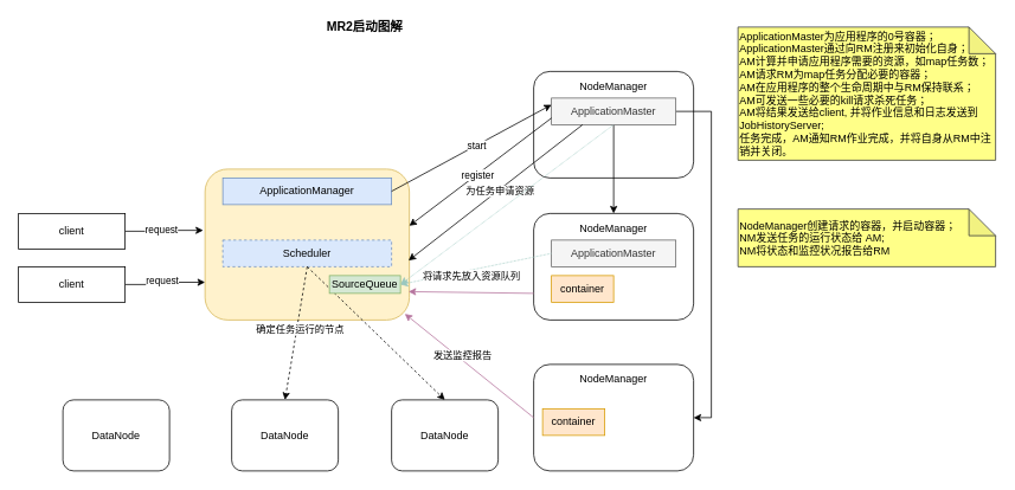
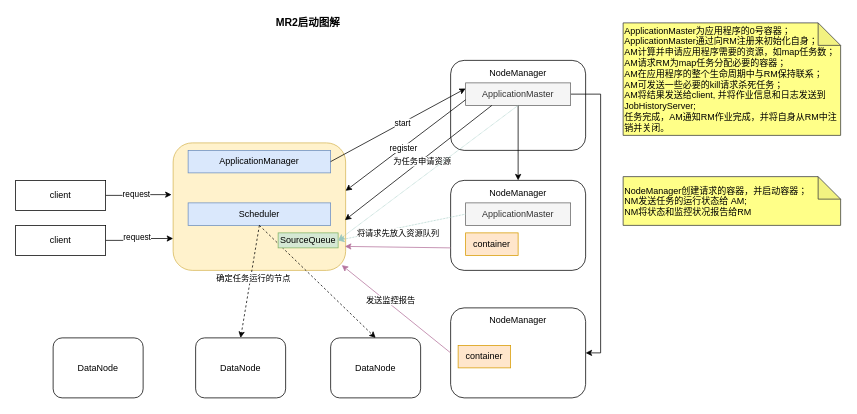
  <mxCell id="0" />
  <mxCell id="1" parent="0" />
  <mxCell id="2" style="edgeStyle=orthogonalEdgeStyle;rounded=0;orthogonalLoop=1;jettySize=auto;html=1;entryX=-0.009;entryY=0.406;entryDx=0;entryDy=0;entryPerimeter=0;" edge="1" parent="1" source="4" target="5"><mxGeometry relative="1" as="geometry" /></mxCell>
  <mxCell id="3" value="request" style="edgeLabel;html=1;align=center;verticalAlign=middle;resizable=0;points=[];" vertex="1" connectable="0" parent="2"><mxGeometry x="-0.098" y="3" relative="1" as="geometry"><mxPoint as="offset" /></mxGeometry></mxCell>
  <mxCell id="4" value="client" style="rounded=0;whiteSpace=wrap;html=1;" vertex="1" parent="1"><mxGeometry x="20" y="240" width="120" height="40" as="geometry" /></mxCell>
  <mxCell id="5" value="ResourceManager&lt;br&gt;&lt;br&gt;&lt;br&gt;&lt;br&gt;&lt;br&gt;&lt;br&gt;&lt;br&gt;&lt;br&gt;&lt;br&gt;&lt;br&gt;" style="rounded=1;whiteSpace=wrap;html=1;align=center;fillColor=#fff2cc;strokeColor=#d6b656;" vertex="1" parent="1"><mxGeometry x="230" y="190" width="230" height="170" as="geometry" /></mxCell>
  <mxCell id="6" style="edgeStyle=orthogonalEdgeStyle;rounded=0;orthogonalLoop=1;jettySize=auto;html=1;entryX=0;entryY=0.75;entryDx=0;entryDy=0;" edge="1" parent="1" source="8" target="5"><mxGeometry relative="1" as="geometry" /></mxCell>
  <mxCell id="7" value="request" style="edgeLabel;html=1;align=center;verticalAlign=middle;resizable=0;points=[];" vertex="1" connectable="0" parent="6"><mxGeometry x="-0.178" y="4" relative="1" as="geometry"><mxPoint x="3" y="-1" as="offset" /></mxGeometry></mxCell>
  <mxCell id="8" value="client" style="rounded=0;whiteSpace=wrap;html=1;" vertex="1" parent="1"><mxGeometry x="20" y="300" width="120" height="40" as="geometry" /></mxCell>
  <mxCell id="9" value="ApplicationManager" style="rounded=0;whiteSpace=wrap;html=1;fillColor=#dae8fc;strokeColor=#6c8ebf;" vertex="1" parent="1"><mxGeometry x="250" y="200" width="190" height="30" as="geometry" /></mxCell>
- <mxCell id="10" value="Scheduler" style="rounded=0;whiteSpace=wrap;html=1;fillColor=#dae8fc;strokeColor=#6c8ebf;dashed=1;" vertex="1" parent="1"><mxGeometry x="250" y="270" width="190" height="30" as="geometry" /></mxCell>
+ <mxCell id="10" value="Scheduler" style="rounded=0;whiteSpace=wrap;html=1;fillColor=#dae8fc;strokeColor=#6c8ebf;" vertex="1" parent="1"><mxGeometry x="250" y="270" width="190" height="30" as="geometry" /></mxCell>
  <mxCell id="11" value="NodeManager&lt;br&gt;&lt;br&gt;&lt;br&gt;&lt;br&gt;&lt;br&gt;&lt;br&gt;&lt;br&gt;" style="rounded=1;whiteSpace=wrap;html=1;" vertex="1" parent="1"><mxGeometry x="600" y="80" width="180" height="120" as="geometry" /></mxCell>
  <mxCell id="12" value="NodeManager&lt;br&gt;&lt;br&gt;&lt;br&gt;&lt;br&gt;&lt;br&gt;&lt;br&gt;&lt;br&gt;" style="rounded=1;whiteSpace=wrap;html=1;" vertex="1" parent="1"><mxGeometry x="600" y="240" width="180" height="120" as="geometry" /></mxCell>
  <mxCell id="13" value="NodeManager&lt;br&gt;&lt;br&gt;&lt;br&gt;&lt;br&gt;&lt;br&gt;&lt;br&gt;&lt;br&gt;" style="rounded=1;whiteSpace=wrap;html=1;" vertex="1" parent="1"><mxGeometry x="600" y="410" width="180" height="120" as="geometry" /></mxCell>
  <mxCell id="14" style="edgeStyle=orthogonalEdgeStyle;rounded=0;orthogonalLoop=1;jettySize=auto;html=1;entryX=0.5;entryY=0;entryDx=0;entryDy=0;" edge="1" parent="1" source="16" target="12"><mxGeometry relative="1" as="geometry" /></mxCell>
  <mxCell id="15" style="edgeStyle=orthogonalEdgeStyle;rounded=0;orthogonalLoop=1;jettySize=auto;html=1;entryX=1;entryY=0.5;entryDx=0;entryDy=0;strokeColor=#000000;" edge="1" parent="1" source="16" target="13"><mxGeometry relative="1" as="geometry"><Array as="points"><mxPoint x="800" y="125" /><mxPoint x="800" y="470" /></Array></mxGeometry></mxCell>
  <mxCell id="16" value="ApplicationMaster" style="rounded=0;whiteSpace=wrap;html=1;fillColor=#f5f5f5;strokeColor=#666666;fontColor=#333333;" vertex="1" parent="1"><mxGeometry x="620" y="110" width="140" height="30" as="geometry" /></mxCell>
  <mxCell id="17" value="" style="endArrow=classic;html=1;entryX=0;entryY=0.25;entryDx=0;entryDy=0;exitX=1;exitY=0.5;exitDx=0;exitDy=0;" edge="1" parent="1" source="9" target="16"><mxGeometry width="50" height="50" relative="1" as="geometry"><mxPoint x="460" y="160" as="sourcePoint" /><mxPoint x="510" y="110" as="targetPoint" /></mxGeometry></mxCell>
  <mxCell id="18" value="start" style="edgeLabel;html=1;align=center;verticalAlign=middle;resizable=0;points=[];" vertex="1" connectable="0" parent="17"><mxGeometry x="0.065" relative="1" as="geometry"><mxPoint as="offset" /></mxGeometry></mxCell>
  <mxCell id="19" value="" style="endArrow=classic;html=1;exitX=0;exitY=0.75;exitDx=0;exitDy=0;entryX=1;entryY=0.376;entryDx=0;entryDy=0;entryPerimeter=0;" edge="1" parent="1" source="16" target="5"><mxGeometry width="50" height="50" relative="1" as="geometry"><mxPoint x="450" y="180" as="sourcePoint" /><mxPoint x="460" y="259" as="targetPoint" /></mxGeometry></mxCell>
  <mxCell id="20" value="register" style="edgeLabel;html=1;align=center;verticalAlign=middle;resizable=0;points=[];" vertex="1" connectable="0" parent="19"><mxGeometry x="0.049" y="1" relative="1" as="geometry"><mxPoint as="offset" /></mxGeometry></mxCell>
  <mxCell id="21" value="&lt;font style=&quot;font-size: 14px&quot;&gt;&lt;b&gt;MR2启动图解&lt;/b&gt;&lt;/font&gt;" style="text;html=1;strokeColor=none;fillColor=none;align=center;verticalAlign=middle;whiteSpace=wrap;rounded=0;" vertex="1" parent="1"><mxGeometry x="350" y="20" width="120" height="20" as="geometry" /></mxCell>
  <mxCell id="22" value="" style="endArrow=classic;html=1;exitX=0.25;exitY=1;exitDx=0;exitDy=0;entryX=0.996;entryY=0.606;entryDx=0;entryDy=0;entryPerimeter=0;" edge="1" parent="1" source="16" target="5"><mxGeometry width="50" height="50" relative="1" as="geometry"><mxPoint x="590" y="200" as="sourcePoint" /><mxPoint x="570" y="255" as="targetPoint" /></mxGeometry></mxCell>
  <mxCell id="23" value="为任务申请资源" style="edgeLabel;html=1;align=center;verticalAlign=middle;resizable=0;points=[];" vertex="1" connectable="0" parent="22"><mxGeometry x="-0.039" relative="1" as="geometry"><mxPoint y="1" as="offset" /></mxGeometry></mxCell>
  <mxCell id="24" value="" style="endArrow=classic;html=1;entryX=0.5;entryY=0;entryDx=0;entryDy=0;exitX=0.5;exitY=1;exitDx=0;exitDy=0;dashed=1;" edge="1" parent="1" source="10" target="28"><mxGeometry width="50" height="50" relative="1" as="geometry"><mxPoint x="410" y="440" as="sourcePoint" /><mxPoint x="460" y="390" as="targetPoint" /></mxGeometry></mxCell>
  <mxCell id="25" value="" style="endArrow=classic;html=1;entryX=0.5;entryY=0;entryDx=0;entryDy=0;exitX=0.5;exitY=1;exitDx=0;exitDy=0;dashed=1;" edge="1" parent="1" source="10" target="27"><mxGeometry width="50" height="50" relative="1" as="geometry"><mxPoint x="410" y="430" as="sourcePoint" /><mxPoint x="460" y="380" as="targetPoint" /></mxGeometry></mxCell>
  <mxCell id="26" value="确定任务运行的节点" style="edgeLabel;html=1;align=center;verticalAlign=middle;resizable=0;points=[];" vertex="1" connectable="0" parent="25"><mxGeometry x="-0.299" relative="1" as="geometry"><mxPoint y="17.9" as="offset" /></mxGeometry></mxCell>
  <mxCell id="27" value="DataNode" style="rounded=1;whiteSpace=wrap;html=1;" vertex="1" parent="1"><mxGeometry x="260" y="450" width="120" height="80" as="geometry" /></mxCell>
  <mxCell id="28" value="&lt;span&gt;DataNode&lt;/span&gt;" style="rounded=1;whiteSpace=wrap;html=1;" vertex="1" parent="1"><mxGeometry x="440" y="450" width="120" height="80" as="geometry" /></mxCell>
  <mxCell id="29" value="&lt;span&gt;DataNode&lt;/span&gt;" style="rounded=1;whiteSpace=wrap;html=1;" vertex="1" parent="1"><mxGeometry x="70" y="450" width="120" height="80" as="geometry" /></mxCell>
  <mxCell id="30" value="SourceQueue" style="rounded=0;whiteSpace=wrap;html=1;fillColor=#d5e8d4;strokeColor=#82b366;" vertex="1" parent="1"><mxGeometry x="370" y="310" width="80" height="20" as="geometry" /></mxCell>
  <mxCell id="31" value="ApplicationMaster" style="rounded=0;whiteSpace=wrap;html=1;fillColor=#f5f5f5;strokeColor=#666666;fontColor=#333333;" vertex="1" parent="1"><mxGeometry x="620" y="270" width="140" height="30" as="geometry" /></mxCell>
  <mxCell id="32" value="" style="endArrow=classic;html=1;dashed=1;entryX=1;entryY=0.5;entryDx=0;entryDy=0;exitX=0;exitY=0.5;exitDx=0;exitDy=0;dashPattern=1 1;strokeColor=#9AC7BF;" edge="1" parent="1" source="31" target="30"><mxGeometry width="50" height="50" relative="1" as="geometry"><mxPoint x="510" y="390" as="sourcePoint" /><mxPoint x="560" y="340" as="targetPoint" /></mxGeometry></mxCell>
  <mxCell id="33" value="将请求先放入资源队列" style="edgeLabel;html=1;align=center;verticalAlign=middle;resizable=0;points=[];" vertex="1" connectable="0" parent="32"><mxGeometry x="0.04" y="-1" relative="1" as="geometry"><mxPoint x="-1.65" y="7.83" as="offset" /></mxGeometry></mxCell>
  <mxCell id="34" value="" style="endArrow=classic;html=1;dashed=1;exitX=0.5;exitY=1;exitDx=0;exitDy=0;dashPattern=1 1;strokeColor=#9AC7BF;" edge="1" parent="1" source="16"><mxGeometry width="50" height="50" relative="1" as="geometry"><mxPoint x="630" y="295" as="sourcePoint" /><mxPoint x="450" y="320" as="targetPoint" /></mxGeometry></mxCell>
  <mxCell id="35" value="container" style="rounded=0;whiteSpace=wrap;html=1;fillColor=#ffe6cc;strokeColor=#d79b00;" vertex="1" parent="1"><mxGeometry x="620" y="310" width="70" height="30" as="geometry" /></mxCell>
  <mxCell id="36" value="container" style="rounded=0;whiteSpace=wrap;html=1;fillColor=#ffe6cc;strokeColor=#d79b00;" vertex="1" parent="1"><mxGeometry x="610" y="460" width="70" height="30" as="geometry" /></mxCell>
  <mxCell id="37" value="" style="endArrow=classic;html=1;exitX=0;exitY=0.5;exitDx=0;exitDy=0;entryX=0.978;entryY=0.959;entryDx=0;entryDy=0;entryPerimeter=0;strokeColor=#B5739D;" edge="1" parent="1" source="13" target="5"><mxGeometry width="50" height="50" relative="1" as="geometry"><mxPoint x="510" y="410" as="sourcePoint" /><mxPoint x="560" y="360" as="targetPoint" /></mxGeometry></mxCell>
  <mxCell id="38" value="发送监控报告" style="edgeLabel;html=1;align=center;verticalAlign=middle;resizable=0;points=[];" vertex="1" connectable="0" parent="37"><mxGeometry x="0.148" y="-4" relative="1" as="geometry"><mxPoint as="offset" /></mxGeometry></mxCell>
  <mxCell id="39" value="" style="endArrow=classic;html=1;exitX=0;exitY=0.75;exitDx=0;exitDy=0;entryX=0.996;entryY=0.812;entryDx=0;entryDy=0;entryPerimeter=0;strokeColor=#B5739D;" edge="1" parent="1" source="12" target="5"><mxGeometry width="50" height="50" relative="1" as="geometry"><mxPoint x="610" y="480" as="sourcePoint" /><mxPoint x="464.94" y="363.03" as="targetPoint" /></mxGeometry></mxCell>
  <mxCell id="40" value="&lt;div&gt;&lt;span&gt;ApplicationMaster为应用程序的0号容器；&lt;/span&gt;&lt;/div&gt;&lt;div&gt;&lt;span&gt;ApplicationMaster通过向RM注册来初始化自身；&lt;/span&gt;&lt;/div&gt;&lt;div&gt;&lt;span&gt;AM计算并申请应用程序需要的资源，如map任务数；&lt;/span&gt;&lt;/div&gt;&lt;div&gt;&lt;span&gt;AM请求RM为map任务分配必要的容器；&lt;/span&gt;&lt;/div&gt;&lt;div&gt;&lt;span&gt;AM在应用程序的整个生命周期中与RM保持联系；&lt;/span&gt;&lt;/div&gt;&lt;div&gt;&lt;span&gt;AM可发送一些必要的kill请求杀死任务；&lt;/span&gt;&lt;/div&gt;&lt;div&gt;AM将结果发送给client, 并将作业信息和日志发送到JobHistoryServer;&lt;/div&gt;&lt;div&gt;任务完成，AM通知RM作业完成，并将自身从RM中注销并关闭。&lt;/div&gt;" style="shape=note;whiteSpace=wrap;html=1;backgroundOutline=1;darkOpacity=0.05;fillColor=#ffff88;strokeColor=#36393d;align=left;" vertex="1" parent="1"><mxGeometry x="830" y="30" width="290" height="150" as="geometry" /></mxCell>
  <mxCell id="41" value="NodeManager创建请求的容器，并启动容器；&lt;br&gt;NM发送任务的运行状态给 AM;&lt;br&gt;NM将状态和监控状况报告给RM" style="shape=note;whiteSpace=wrap;html=1;backgroundOutline=1;darkOpacity=0.05;fillColor=#ffff88;strokeColor=#36393d;align=left;" vertex="1" parent="1"><mxGeometry x="830" y="235" width="290" height="65" as="geometry" /></mxCell>
